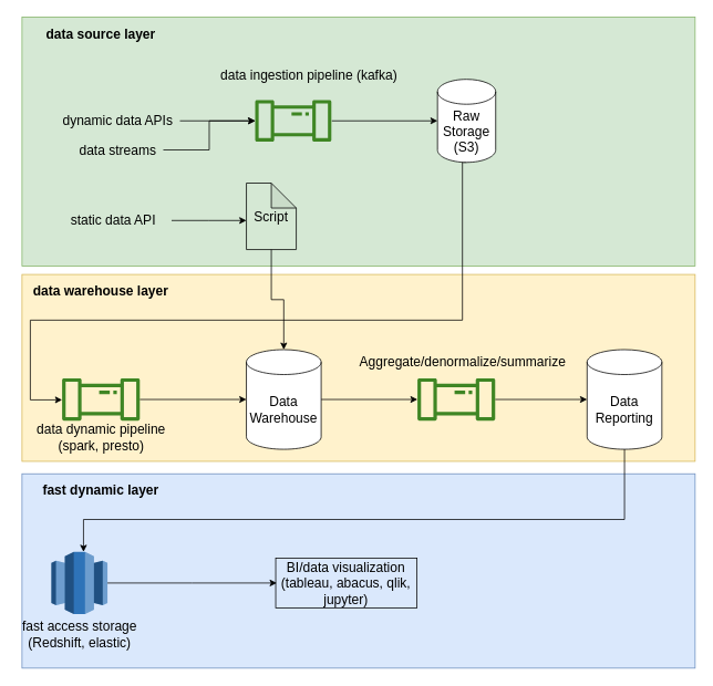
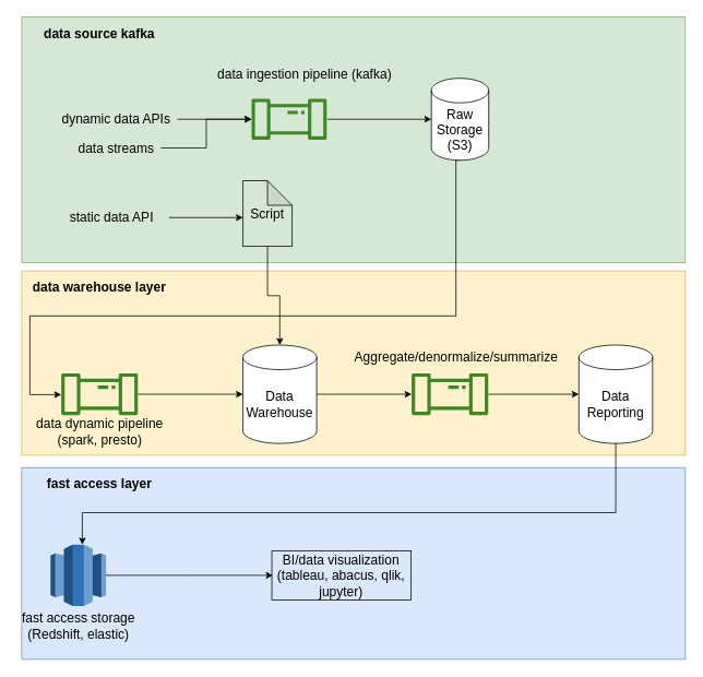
  <mxCell id="0" />
  <mxCell id="1" parent="0" />
  <mxCell id="2" value="" style="rounded=0;whiteSpace=wrap;html=1;fontSize=16;fillColor=#dae8fc;strokeColor=#6c8ebf;" vertex="1" parent="1"><mxGeometry x="26" y="570" width="810" height="234" as="geometry" /></mxCell>
  <mxCell id="3" value="" style="rounded=0;whiteSpace=wrap;html=1;fontSize=16;fillColor=#fff2cc;strokeColor=#d6b656;" vertex="1" parent="1"><mxGeometry x="26" y="330" width="810" height="225" as="geometry" /></mxCell>
  <mxCell id="4" value="" style="rounded=0;whiteSpace=wrap;html=1;fontSize=16;fillColor=#d5e8d4;strokeColor=#82b366;" vertex="1" parent="1"><mxGeometry x="26" y="20" width="810" height="300" as="geometry" /></mxCell>
  <mxCell id="5" value="" style="edgeStyle=orthogonalEdgeStyle;rounded=0;orthogonalLoop=1;jettySize=auto;html=1;fontSize=16;strokeColor=default;" edge="1" parent="1" source="6" target="12"><mxGeometry relative="1" as="geometry" /></mxCell>
  <mxCell id="6" value="dynamic data APIs" style="text;html=1;align=center;verticalAlign=middle;resizable=0;points=[];autosize=1;strokeColor=none;fillColor=none;fontSize=16;" vertex="1" parent="1"><mxGeometry x="66" y="135" width="150" height="20" as="geometry" /></mxCell>
- <mxCell id="7" value="data source layer" style="text;html=1;strokeColor=none;fillColor=none;align=center;verticalAlign=middle;whiteSpace=wrap;rounded=0;fontSize=16;fontStyle=1" vertex="1" parent="1"><mxGeometry x="26" y="20" width="190" height="40" as="geometry" /></mxCell>
+ <mxCell id="7" value="data source kafka" style="text;html=1;strokeColor=none;fillColor=none;align=center;verticalAlign=middle;whiteSpace=wrap;rounded=0;fontSize=16;fontStyle=1" vertex="1" parent="1"><mxGeometry x="26" y="20" width="190" height="40" as="geometry" /></mxCell>
  <mxCell id="8" value="" style="edgeStyle=orthogonalEdgeStyle;rounded=0;orthogonalLoop=1;jettySize=auto;html=1;fontSize=16;strokeColor=default;" edge="1" parent="1" source="9" target="12"><mxGeometry relative="1" as="geometry" /></mxCell>
  <mxCell id="9" value="data streams" style="text;html=1;align=center;verticalAlign=middle;resizable=0;points=[];autosize=1;strokeColor=none;fillColor=none;fontSize=16;" vertex="1" parent="1"><mxGeometry x="86" y="170" width="110" height="20" as="geometry" /></mxCell>
  <mxCell id="10" value="" style="edgeStyle=orthogonalEdgeStyle;rounded=0;orthogonalLoop=1;jettySize=auto;html=1;fontSize=16;strokeColor=default;exitX=0.5;exitY=1;exitDx=0;exitDy=0;exitPerimeter=0;" edge="1" parent="1" source="11" target="22"><mxGeometry relative="1" as="geometry"><mxPoint x="556" y="240" as="sourcePoint" /><mxPoint x="126" y="475" as="targetPoint" /><Array as="points"><mxPoint x="556" y="195" /><mxPoint x="556" y="385" /><mxPoint x="36" y="385" /><mxPoint x="36" y="481" /></Array></mxGeometry></mxCell>
  <mxCell id="11" value="Raw Storage (S3)" style="shape=cylinder3;whiteSpace=wrap;html=1;boundedLbl=1;backgroundOutline=1;size=15;fontSize=16;" vertex="1" parent="1"><mxGeometry x="526" y="95" width="70" height="100" as="geometry" /></mxCell>
  <mxCell id="12" value="" style="sketch=0;outlineConnect=0;fontColor=#232F3E;gradientColor=none;fillColor=#3F8624;strokeColor=none;dashed=0;verticalLabelPosition=bottom;verticalAlign=top;align=center;html=1;fontSize=12;fontStyle=0;aspect=fixed;pointerEvents=1;shape=mxgraph.aws4.iot_analytics_pipeline;" vertex="1" parent="1"><mxGeometry x="306" y="120" width="92.86" height="50" as="geometry" /></mxCell>
  <mxCell id="13" value="data ingestion pipeline (kafka)" style="text;html=1;align=center;verticalAlign=middle;resizable=0;points=[];autosize=1;strokeColor=none;fillColor=none;fontSize=16;" vertex="1" parent="1"><mxGeometry x="256" y="80" width="230" height="20" as="geometry" /></mxCell>
  <mxCell id="14" value="" style="endArrow=classic;html=1;rounded=0;fontSize=16;strokeColor=default;" edge="1" parent="1" target="11"><mxGeometry width="50" height="50" relative="1" as="geometry"><mxPoint x="398.86" y="145" as="sourcePoint" /><mxPoint x="448.86" y="95" as="targetPoint" /></mxGeometry></mxCell>
  <mxCell id="15" value="" style="edgeStyle=orthogonalEdgeStyle;rounded=0;orthogonalLoop=1;jettySize=auto;html=1;fontSize=16;strokeColor=default;" edge="1" parent="1" source="16"><mxGeometry relative="1" as="geometry"><mxPoint x="296" y="265" as="targetPoint" /></mxGeometry></mxCell>
  <mxCell id="16" value="static data API" style="text;html=1;strokeColor=none;fillColor=none;align=center;verticalAlign=middle;whiteSpace=wrap;rounded=0;fontSize=16;" vertex="1" parent="1"><mxGeometry x="66" y="240" width="140" height="50" as="geometry" /></mxCell>
  <mxCell id="17" value="" style="edgeStyle=orthogonalEdgeStyle;rounded=0;orthogonalLoop=1;jettySize=auto;html=1;fontSize=16;strokeColor=default;" edge="1" parent="1" source="18" target="20"><mxGeometry relative="1" as="geometry"><mxPoint x="436" y="265" as="targetPoint" /></mxGeometry></mxCell>
  <mxCell id="18" value="Script" style="shape=note;whiteSpace=wrap;html=1;backgroundOutline=1;darkOpacity=0.05;fontSize=16;fillColor=none;" vertex="1" parent="1"><mxGeometry x="296" y="220" width="60" height="80" as="geometry" /></mxCell>
  <mxCell id="19" value="" style="edgeStyle=orthogonalEdgeStyle;rounded=0;orthogonalLoop=1;jettySize=auto;html=1;fontSize=16;strokeColor=default;" edge="1" parent="1" source="20" target="25"><mxGeometry relative="1" as="geometry"><mxPoint x="466" y="480.5" as="targetPoint" /></mxGeometry></mxCell>
  <mxCell id="20" value="Data Warehouse" style="shape=cylinder3;whiteSpace=wrap;html=1;boundedLbl=1;backgroundOutline=1;size=15;fontSize=16;" vertex="1" parent="1"><mxGeometry x="296" y="420.5" width="90" height="120" as="geometry" /></mxCell>
  <mxCell id="21" value="" style="edgeStyle=orthogonalEdgeStyle;rounded=0;orthogonalLoop=1;jettySize=auto;html=1;fontSize=16;strokeColor=default;" edge="1" parent="1" source="22" target="20"><mxGeometry relative="1" as="geometry" /></mxCell>
  <mxCell id="22" value="" style="sketch=0;outlineConnect=0;fontColor=#232F3E;gradientColor=none;fillColor=#3F8624;strokeColor=none;dashed=0;verticalLabelPosition=bottom;verticalAlign=top;align=center;html=1;fontSize=12;fontStyle=0;aspect=fixed;pointerEvents=1;shape=mxgraph.aws4.iot_analytics_pipeline;" vertex="1" parent="1"><mxGeometry x="73.64" y="455" width="94.71" height="51" as="geometry" /></mxCell>
  <mxCell id="23" value="data dynamic pipeline &lt;br&gt;(spark, presto)" style="text;html=1;align=center;verticalAlign=middle;resizable=0;points=[];autosize=1;strokeColor=none;fillColor=none;fontSize=16;" vertex="1" parent="1"><mxGeometry x="26" y="506" width="190" height="40" as="geometry" /></mxCell>
  <mxCell id="24" value="" style="edgeStyle=orthogonalEdgeStyle;rounded=0;orthogonalLoop=1;jettySize=auto;html=1;fontSize=16;strokeColor=default;entryX=0;entryY=0.5;entryDx=0;entryDy=0;entryPerimeter=0;" edge="1" parent="1" source="25" target="28"><mxGeometry relative="1" as="geometry"><mxPoint x="696" y="481" as="targetPoint" /></mxGeometry></mxCell>
  <mxCell id="25" value="" style="sketch=0;outlineConnect=0;fontColor=#232F3E;gradientColor=none;fillColor=#3F8624;strokeColor=none;dashed=0;verticalLabelPosition=bottom;verticalAlign=top;align=center;html=1;fontSize=12;fontStyle=0;aspect=fixed;pointerEvents=1;shape=mxgraph.aws4.iot_analytics_pipeline;" vertex="1" parent="1"><mxGeometry x="501.29" y="455" width="94.71" height="51" as="geometry" /></mxCell>
  <mxCell id="26" value="Aggregate/denormalize/summarize" style="text;html=1;align=center;verticalAlign=middle;resizable=0;points=[];autosize=1;strokeColor=none;fillColor=none;fontSize=16;" vertex="1" parent="1"><mxGeometry x="426" y="425" width="260" height="20" as="geometry" /></mxCell>
  <mxCell id="27" value="" style="edgeStyle=orthogonalEdgeStyle;rounded=0;orthogonalLoop=1;jettySize=auto;html=1;fontSize=16;strokeColor=default;exitX=0.5;exitY=1;exitDx=0;exitDy=0;exitPerimeter=0;" edge="1" parent="1" source="28" target="30"><mxGeometry relative="1" as="geometry"><mxPoint x="751" y="570" as="sourcePoint" /><Array as="points"><mxPoint x="751" y="625" /><mxPoint x="100" y="625" /></Array></mxGeometry></mxCell>
  <mxCell id="28" value="Data Reporting" style="shape=cylinder3;whiteSpace=wrap;html=1;boundedLbl=1;backgroundOutline=1;size=15;fontSize=16;" vertex="1" parent="1"><mxGeometry x="706" y="420.5" width="90" height="120" as="geometry" /></mxCell>
  <mxCell id="29" value="" style="edgeStyle=orthogonalEdgeStyle;rounded=0;orthogonalLoop=1;jettySize=auto;html=1;fontSize=16;strokeColor=default;" edge="1" parent="1" source="30"><mxGeometry relative="1" as="geometry"><mxPoint x="332.54" y="701.5" as="targetPoint" /></mxGeometry></mxCell>
  <mxCell id="30" value="" style="outlineConnect=0;dashed=0;verticalLabelPosition=bottom;verticalAlign=top;align=center;html=1;shape=mxgraph.aws3.redshift;fillColor=#2E73B8;gradientColor=none;fontSize=16;" vertex="1" parent="1"><mxGeometry x="61.29" y="664" width="67.5" height="75" as="geometry" /></mxCell>
  <mxCell id="31" value="fast access storage&lt;br&gt;(Redshift, elastic)" style="text;html=1;align=center;verticalAlign=middle;resizable=0;points=[];autosize=1;strokeColor=none;fillColor=none;fontSize=16;" vertex="1" parent="1"><mxGeometry x="20.04" y="744" width="150" height="40" as="geometry" /></mxCell>
  <mxCell id="32" value="BI/data visualization&lt;br&gt;(tableau, abacus, qlik, jupyter)" style="rounded=0;whiteSpace=wrap;html=1;fontSize=16;fillColor=none;" vertex="1" parent="1"><mxGeometry x="331.29" y="671.5" width="170" height="60" as="geometry" /></mxCell>
  <mxCell id="33" value="data warehouse layer" style="text;html=1;strokeColor=none;fillColor=none;align=center;verticalAlign=middle;whiteSpace=wrap;rounded=0;fontSize=16;fontStyle=1" vertex="1" parent="1"><mxGeometry x="26" y="330" width="190" height="40" as="geometry" /></mxCell>
- <mxCell id="34" value="fast dynamic layer" style="text;html=1;strokeColor=none;fillColor=none;align=center;verticalAlign=middle;whiteSpace=wrap;rounded=0;fontSize=16;fontStyle=1" vertex="1" parent="1"><mxGeometry x="26" y="570" width="190" height="40" as="geometry" /></mxCell>
+ <mxCell id="34" value="fast access layer" style="text;html=1;strokeColor=none;fillColor=none;align=center;verticalAlign=middle;whiteSpace=wrap;rounded=0;fontSize=16;fontStyle=1" vertex="1" parent="1"><mxGeometry x="26" y="570" width="190" height="40" as="geometry" /></mxCell>
